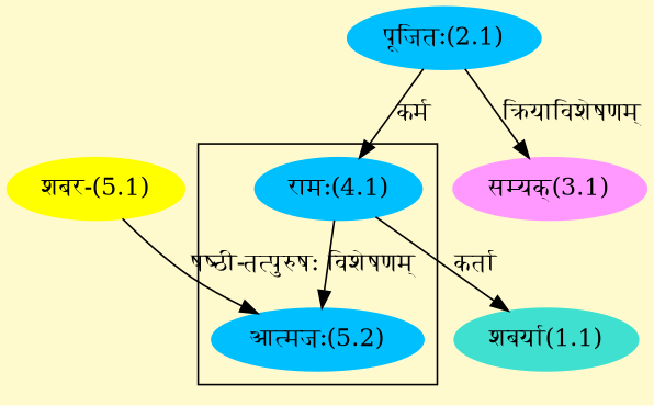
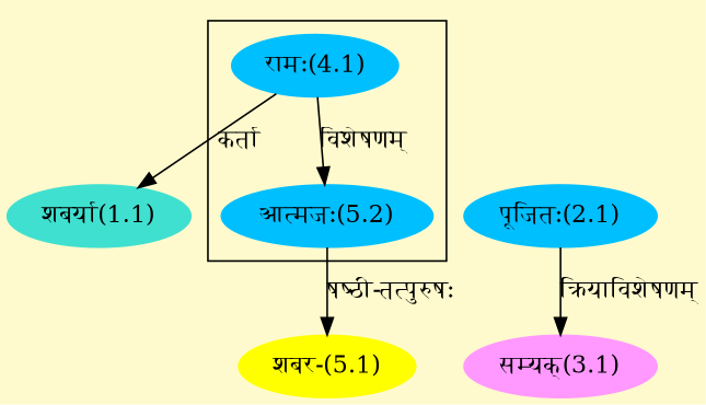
  digraph {
    bgcolor=lemonchiffon1
    compound=true
    rankdir=BT
    node [color="#00BFFF" style=filled]
    edge [dir=back]
    n1 [label="आत्मजः(5.2)"]
    n2 [label="रामः(4.1)"]
    n3 [label="पूजितः(2.1)"]
    n4 [color="#40E0D0" label="शबर्या(1.1)"]
    n5 [color="#FF99FF" label="सम्यक्(3.1)"]
    n6 [color="#FFFF00" label="शबर-(5.1)"]
    subgraph cluster_1 {
      n1
      n2
    }
    n1 -> n2 [label="विशेषणम्"]
-   n2 -> n3 [label="कर्म"]
    n4 -> n2 [label="कर्ता"]
    n5 -> n3 [label="क्रियाविशेषणम्"]
-   n1 -> n6 [label="षष्ठी-तत्पुरुषः"]
+   n6 -> n1 [label="षष्ठी-तत्पुरुषः"]
  }
